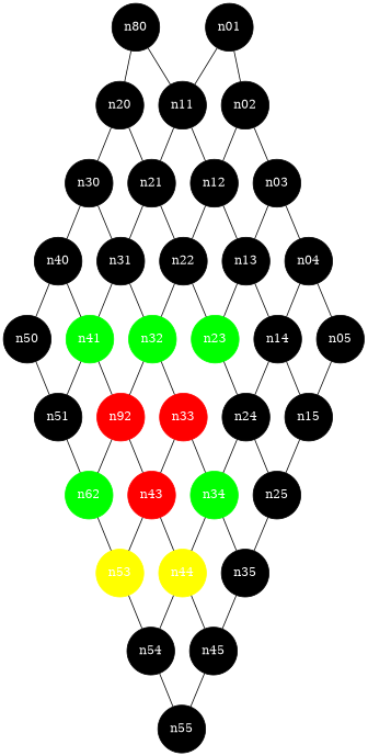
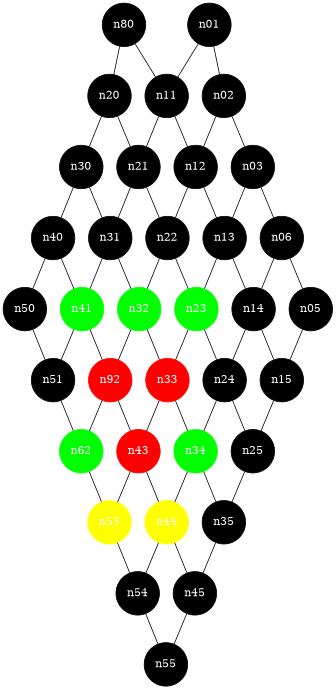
  graph {
    node [color=black fontcolor=white shape=circle style=filled]
    n10 [label=n80]
    n20
    n11
    n01
    n02
    n30
    n21
    n12
    n40
    n31
    n22
    n50
    n41 [color=green]
    n32 [color=green]
    n51
    n42 [color=red label=n92]
    n52 [color=green label=n62]
    n03
    n13
    n23 [color=green]
    n33 [color=red]
    n43 [color=red]
    n53 [color=yellow]
-   n04
+   n04 [label=n06]
    n14
    n24
    n34 [color=green]
    n44 [color=yellow]
    n54
    n05
    n15
    n25
    n35
    n45
    n55
    n10 -- n20
    n10 -- n11
    n20 -- n30
    n20 -- n21
    n11 -- n21
    n11 -- n12
    n01 -- n11
    n01 -- n02
    n02 -- n12
    n02 -- n03
    n30 -- n40
    n30 -- n31
    n21 -- n31
    n21 -- n22
    n12 -- n22
    n12 -- n13
    n40 -- n50
    n40 -- n41
    n31 -- n41
    n31 -- n32
    n22 -- n32
    n22 -- n23
    n50 -- n51
    n41 -- n51
    n41 -- n42
    n32 -- n42
    n32 -- n33
    n51 -- n52
    n42 -- n52
    n42 -- n43
    n52 -- n53
    n03 -- n13
    n03 -- n04
    n13 -- n23
    n13 -- n14
+   n23 -- n33
    n23 -- n24
    n33 -- n43
    n33 -- n34
    n43 -- n53
    n43 -- n44
    n53 -- n54
    n04 -- n14
    n04 -- n05
    n14 -- n24
    n14 -- n15
    n24 -- n34
    n24 -- n25
    n34 -- n44
    n34 -- n35
    n44 -- n54
    n44 -- n45
    n54 -- n55
    n05 -- n15
    n15 -- n25
    n25 -- n35
    n35 -- n45
    n45 -- n55
  }
